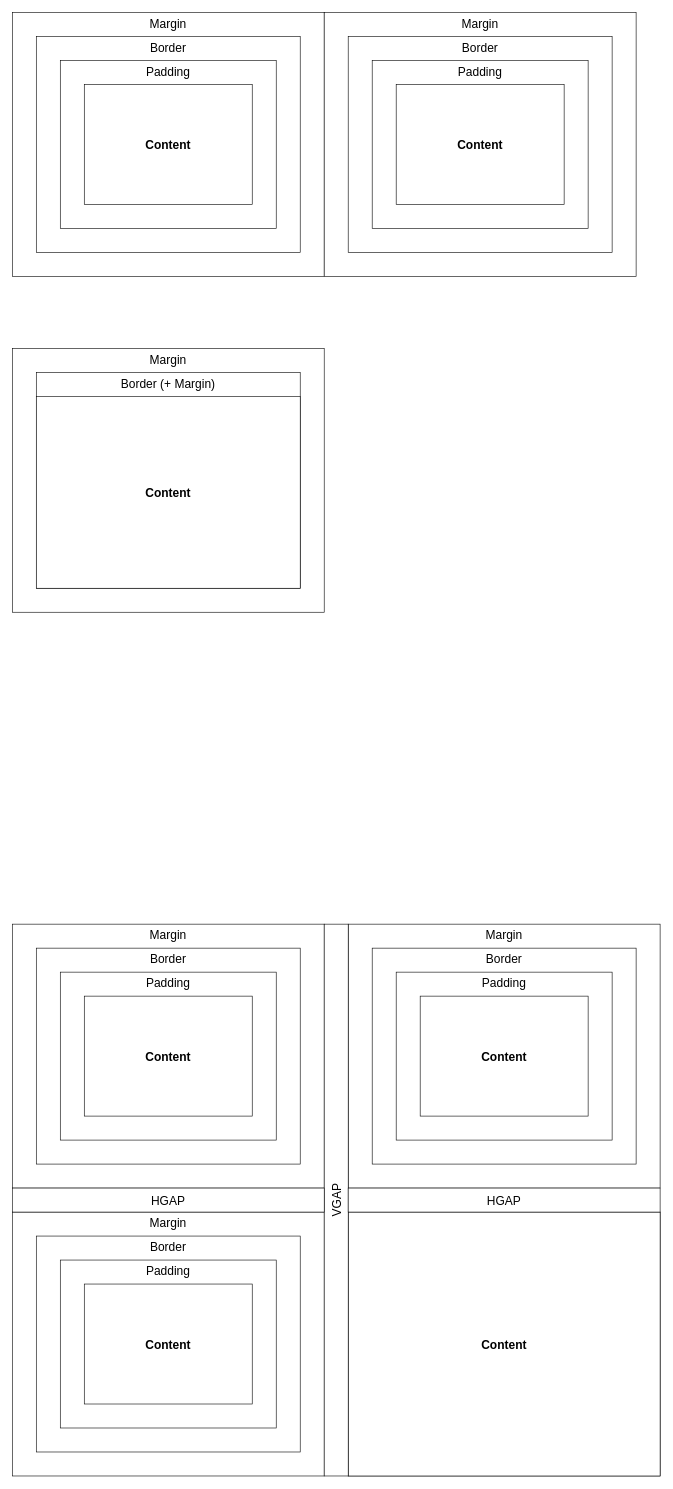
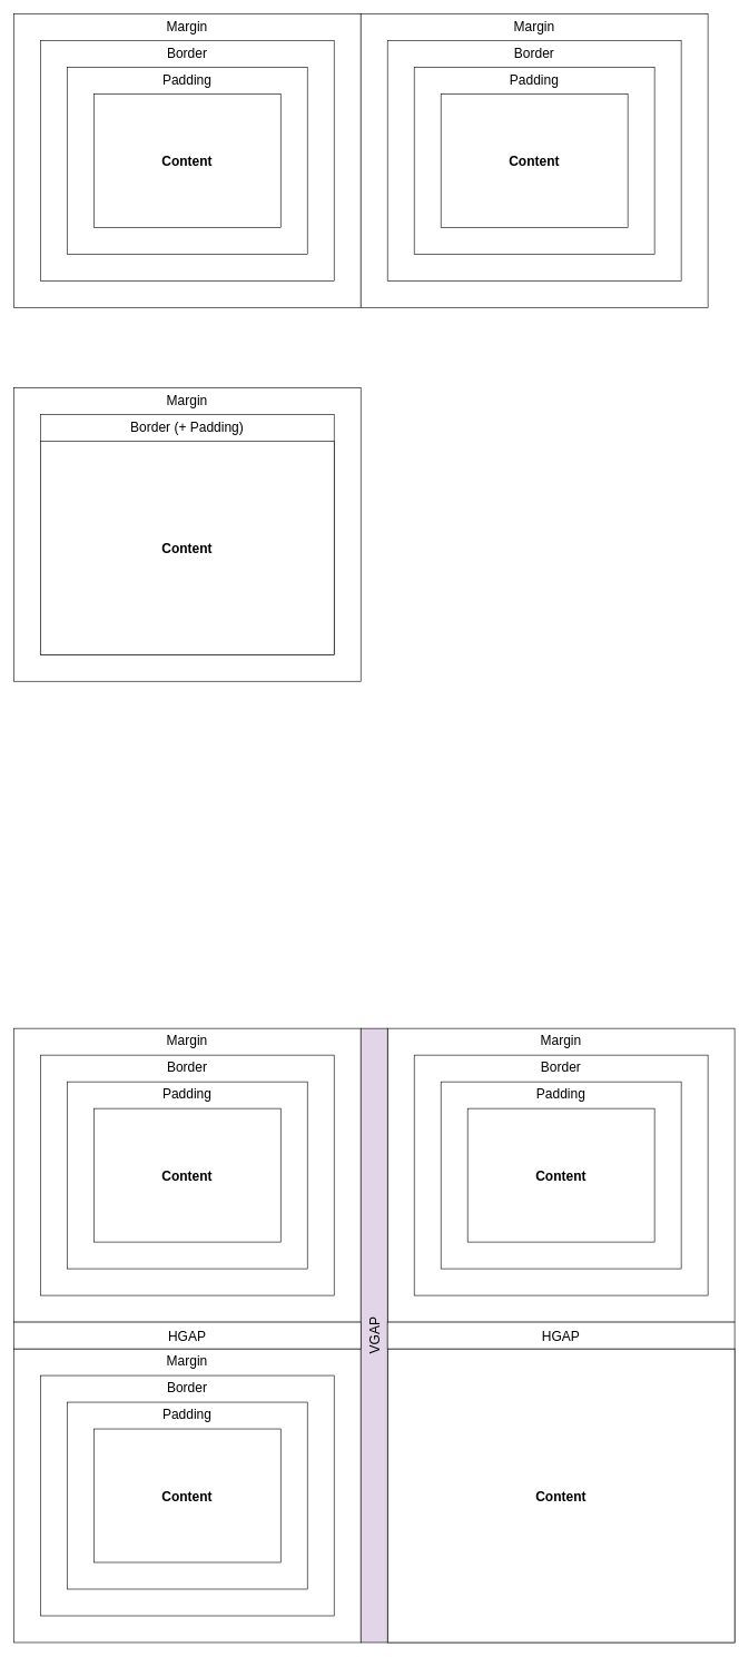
  <mxCell id="0" />
  <mxCell id="1" parent="0" />
  <mxCell id="2" value="Margin" style="rounded=0;whiteSpace=wrap;html=1;fontSize=20;verticalAlign=top;" vertex="1" parent="1"><mxGeometry x="20" y="20" width="520" height="440" as="geometry" /></mxCell>
  <mxCell id="3" value="Border" style="rounded=0;whiteSpace=wrap;html=1;fontSize=20;verticalAlign=top;" vertex="1" parent="1"><mxGeometry x="60" y="60" width="440" height="360" as="geometry" /></mxCell>
  <mxCell id="4" value="Padding" style="rounded=0;whiteSpace=wrap;html=1;fontSize=20;align=center;verticalAlign=top;" vertex="1" parent="1"><mxGeometry x="100" y="100" width="360" height="280" as="geometry" /></mxCell>
  <mxCell id="5" value="Content" style="rounded=0;whiteSpace=wrap;html=1;fontStyle=1;fontSize=20;" vertex="1" parent="1"><mxGeometry x="140" y="140" width="280" height="200" as="geometry" /></mxCell>
  <mxCell id="6" value="Margin" style="rounded=0;whiteSpace=wrap;html=1;fontSize=20;verticalAlign=top;" vertex="1" parent="1"><mxGeometry x="540" y="20" width="520" height="440" as="geometry" /></mxCell>
  <mxCell id="7" value="Border" style="rounded=0;whiteSpace=wrap;html=1;fontSize=20;verticalAlign=top;" vertex="1" parent="1"><mxGeometry x="580" y="60" width="440" height="360" as="geometry" /></mxCell>
  <mxCell id="8" value="Padding" style="rounded=0;whiteSpace=wrap;html=1;fontSize=20;align=center;verticalAlign=top;" vertex="1" parent="1"><mxGeometry x="620" y="100" width="360" height="280" as="geometry" /></mxCell>
  <mxCell id="9" value="Content" style="rounded=0;whiteSpace=wrap;html=1;fontStyle=1;fontSize=20;" vertex="1" parent="1"><mxGeometry x="660" y="140" width="280" height="200" as="geometry" /></mxCell>
  <mxCell id="10" value="Margin" style="rounded=0;whiteSpace=wrap;html=1;fontSize=20;verticalAlign=top;" vertex="1" parent="1"><mxGeometry x="20" y="580" width="520" height="440" as="geometry" /></mxCell>
- <mxCell id="11" value="Border (+ Margin)" style="rounded=0;whiteSpace=wrap;html=1;fontSize=20;verticalAlign=top;" vertex="1" parent="1"><mxGeometry x="60" y="620" width="440" height="360" as="geometry" /></mxCell>
+ <mxCell id="11" value="Border (+ Padding)" style="rounded=0;whiteSpace=wrap;html=1;fontSize=20;verticalAlign=top;" vertex="1" parent="1"><mxGeometry x="60" y="620" width="440" height="360" as="geometry" /></mxCell>
  <mxCell id="12" value="Content" style="rounded=0;whiteSpace=wrap;html=1;fontStyle=1;fontSize=20;" vertex="1" parent="1"><mxGeometry x="60" y="660" width="440" height="320" as="geometry" /></mxCell>
  <mxCell id="13" value="Margin" style="rounded=0;whiteSpace=wrap;html=1;fontSize=20;verticalAlign=top;" vertex="1" parent="1"><mxGeometry x="20" y="1540" width="520" height="440" as="geometry" /></mxCell>
  <mxCell id="14" value="Border" style="rounded=0;whiteSpace=wrap;html=1;fontSize=20;verticalAlign=top;" vertex="1" parent="1"><mxGeometry x="60" y="1580" width="440" height="360" as="geometry" /></mxCell>
  <mxCell id="15" value="Padding" style="rounded=0;whiteSpace=wrap;html=1;fontSize=20;align=center;verticalAlign=top;" vertex="1" parent="1"><mxGeometry x="100" y="1620" width="360" height="280" as="geometry" /></mxCell>
  <mxCell id="16" value="Content" style="rounded=0;whiteSpace=wrap;html=1;fontStyle=1;fontSize=20;" vertex="1" parent="1"><mxGeometry x="140" y="1660" width="280" height="200" as="geometry" /></mxCell>
  <mxCell id="17" value="Margin" style="rounded=0;whiteSpace=wrap;html=1;fontSize=20;verticalAlign=top;" vertex="1" parent="1"><mxGeometry x="580" y="1540" width="520" height="440" as="geometry" /></mxCell>
  <mxCell id="18" value="Border" style="rounded=0;whiteSpace=wrap;html=1;fontSize=20;verticalAlign=top;" vertex="1" parent="1"><mxGeometry x="620" y="1580" width="440" height="360" as="geometry" /></mxCell>
  <mxCell id="19" value="Padding" style="rounded=0;whiteSpace=wrap;html=1;fontSize=20;align=center;verticalAlign=top;" vertex="1" parent="1"><mxGeometry x="660" y="1620" width="360" height="280" as="geometry" /></mxCell>
  <mxCell id="20" value="Content" style="rounded=0;whiteSpace=wrap;html=1;fontStyle=1;fontSize=20;" vertex="1" parent="1"><mxGeometry x="700" y="1660" width="280" height="200" as="geometry" /></mxCell>
  <mxCell id="21" value="Margin" style="rounded=0;whiteSpace=wrap;html=1;fontSize=20;verticalAlign=top;" vertex="1" parent="1"><mxGeometry x="20" y="2020" width="520" height="440" as="geometry" /></mxCell>
  <mxCell id="22" value="Border" style="rounded=0;whiteSpace=wrap;html=1;fontSize=20;verticalAlign=top;" vertex="1" parent="1"><mxGeometry x="60" y="2060" width="440" height="360" as="geometry" /></mxCell>
  <mxCell id="23" value="Padding" style="rounded=0;whiteSpace=wrap;html=1;fontSize=20;align=center;verticalAlign=top;" vertex="1" parent="1"><mxGeometry x="100" y="2100" width="360" height="280" as="geometry" /></mxCell>
  <mxCell id="24" value="Content" style="rounded=0;whiteSpace=wrap;html=1;fontStyle=1;fontSize=20;" vertex="1" parent="1"><mxGeometry x="140" y="2140" width="280" height="200" as="geometry" /></mxCell>
  <mxCell id="25" value="Margin" style="rounded=0;whiteSpace=wrap;html=1;fontSize=20;verticalAlign=top;" vertex="1" parent="1"><mxGeometry x="580" y="2020" width="520" height="440" as="geometry" /></mxCell>
  <mxCell id="26" value="Border" style="rounded=0;whiteSpace=wrap;html=1;fontSize=20;verticalAlign=top;" vertex="1" parent="1"><mxGeometry x="620" y="2060" width="440" height="360" as="geometry" /></mxCell>
  <mxCell id="27" value="Padding" style="rounded=0;whiteSpace=wrap;html=1;fontSize=20;align=center;verticalAlign=top;" vertex="1" parent="1"><mxGeometry x="660" y="2100" width="360" height="280" as="geometry" /></mxCell>
  <mxCell id="28" value="Content" style="rounded=0;whiteSpace=wrap;html=1;fontStyle=1;fontSize=20;" vertex="1" parent="1"><mxGeometry x="580" y="2020" width="520" height="440" as="geometry" /></mxCell>
- <mxCell id="29" value="VGAP" style="rounded=0;whiteSpace=wrap;html=1;fontSize=20;verticalAlign=middle;horizontal=0;" vertex="1" parent="1"><mxGeometry x="540" y="1540" width="40" height="920" as="geometry" /></mxCell>
+ <mxCell id="29" value="VGAP" style="rounded=0;whiteSpace=wrap;html=1;fontSize=20;verticalAlign=middle;horizontal=0;fillColor=#e1d5e7;" vertex="1" parent="1"><mxGeometry x="540" y="1540" width="40" height="920" as="geometry" /></mxCell>
  <mxCell id="30" value="HGAP&lt;span style=&quot;color: rgba(0 , 0 , 0 , 0) ; font-family: monospace ; font-size: 0px&quot;&gt;%3CmxGraphModel%3E%3Croot%3E%3CmxCell%20id%3D%220%22%2F%3E%3CmxCell%20id%3D%221%22%20parent%3D%220%22%2F%3E%3CmxCell%20id%3D%222%22%20value%3D%22VGAP%22%20style%3D%22rounded%3D0%3BwhiteSpace%3Dwrap%3Bhtml%3D1%3BfontSize%3D20%3BverticalAlign%3Dmiddle%3Bhorizontal%3D0%3B%22%20vertex%3D%221%22%20parent%3D%221%22%3E%3CmxGeometry%20x%3D%22560%22%20y%3D%221560%22%20width%3D%2240%22%20height%3D%22880%22%20as%3D%22geometry%22%2F%3E%3C%2FmxCell%3E%3C%2Froot%3E%3C%2FmxGraphModel%3E&lt;/span&gt;" style="rounded=0;whiteSpace=wrap;html=1;fontSize=20;verticalAlign=middle;" vertex="1" parent="1"><mxGeometry x="20" y="1980" width="520" height="40" as="geometry" /></mxCell>
  <mxCell id="31" value="HGAP&lt;span style=&quot;color: rgba(0 , 0 , 0 , 0) ; font-family: monospace ; font-size: 0px&quot;&gt;%3CmxGraphModel%3E%3Croot%3E%3CmxCell%20id%3D%220%22%2F%3E%3CmxCell%20id%3D%221%22%20parent%3D%220%22%2F%3E%3CmxCell%20id%3D%222%22%20value%3D%22VGAP%22%20style%3D%22rounded%3D0%3BwhiteSpace%3Dwrap%3Bhtml%3D1%3BfontSize%3D20%3BverticalAlign%3Dmiddle%3Bhorizontal%3D0%3B%22%20vertex%3D%221%22%20parent%3D%221%22%3E%3CmxGeometry%20x%3D%22560%22%20y%3D%221560%22%20width%3D%2240%22%20height%3D%22880%22%20as%3D%22geometry%22%2F%3E%3C%2FmxCell%3E%3C%2Froot%3E%3C%2FmxGraphModel%3E&lt;/span&gt;" style="rounded=0;whiteSpace=wrap;html=1;fontSize=20;verticalAlign=middle;" vertex="1" parent="1"><mxGeometry x="580" y="1980" width="520" height="40" as="geometry" /></mxCell>
